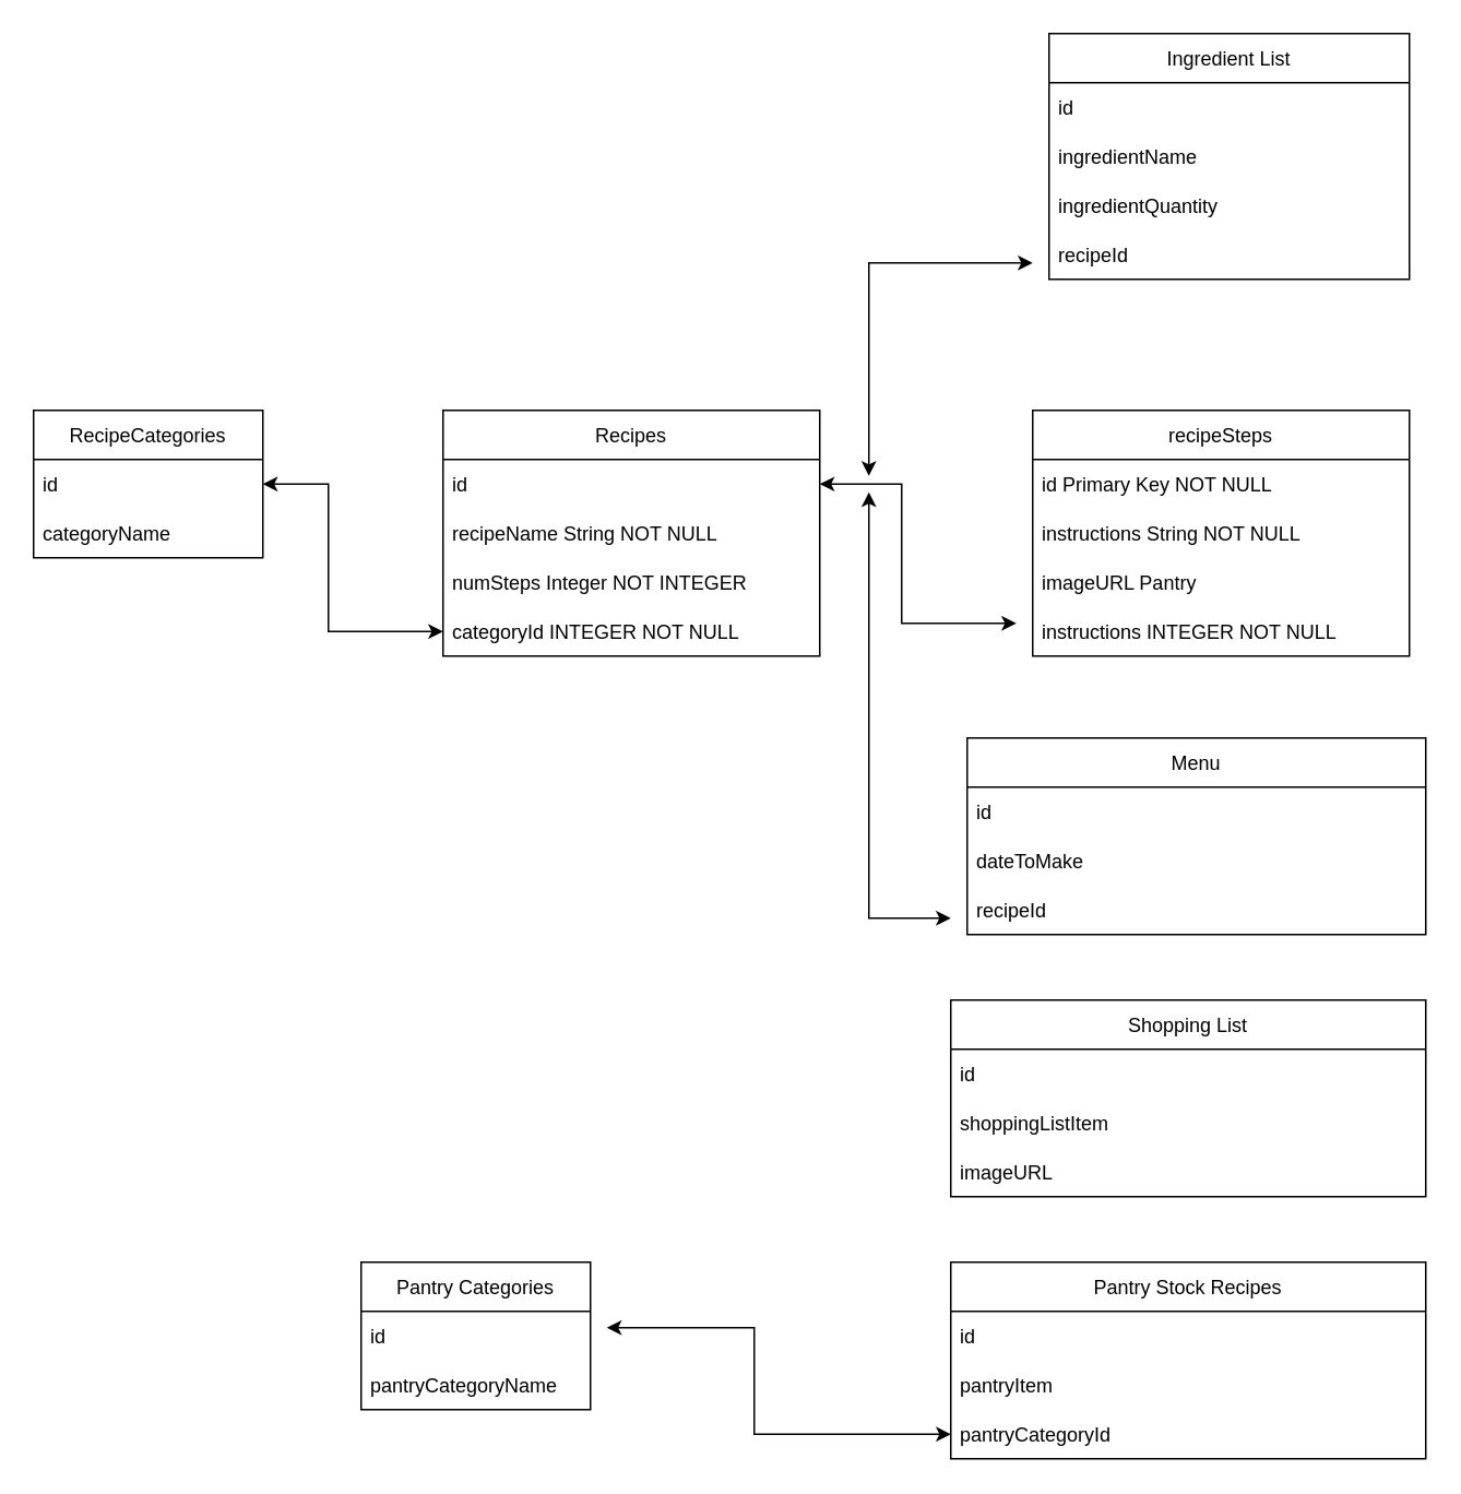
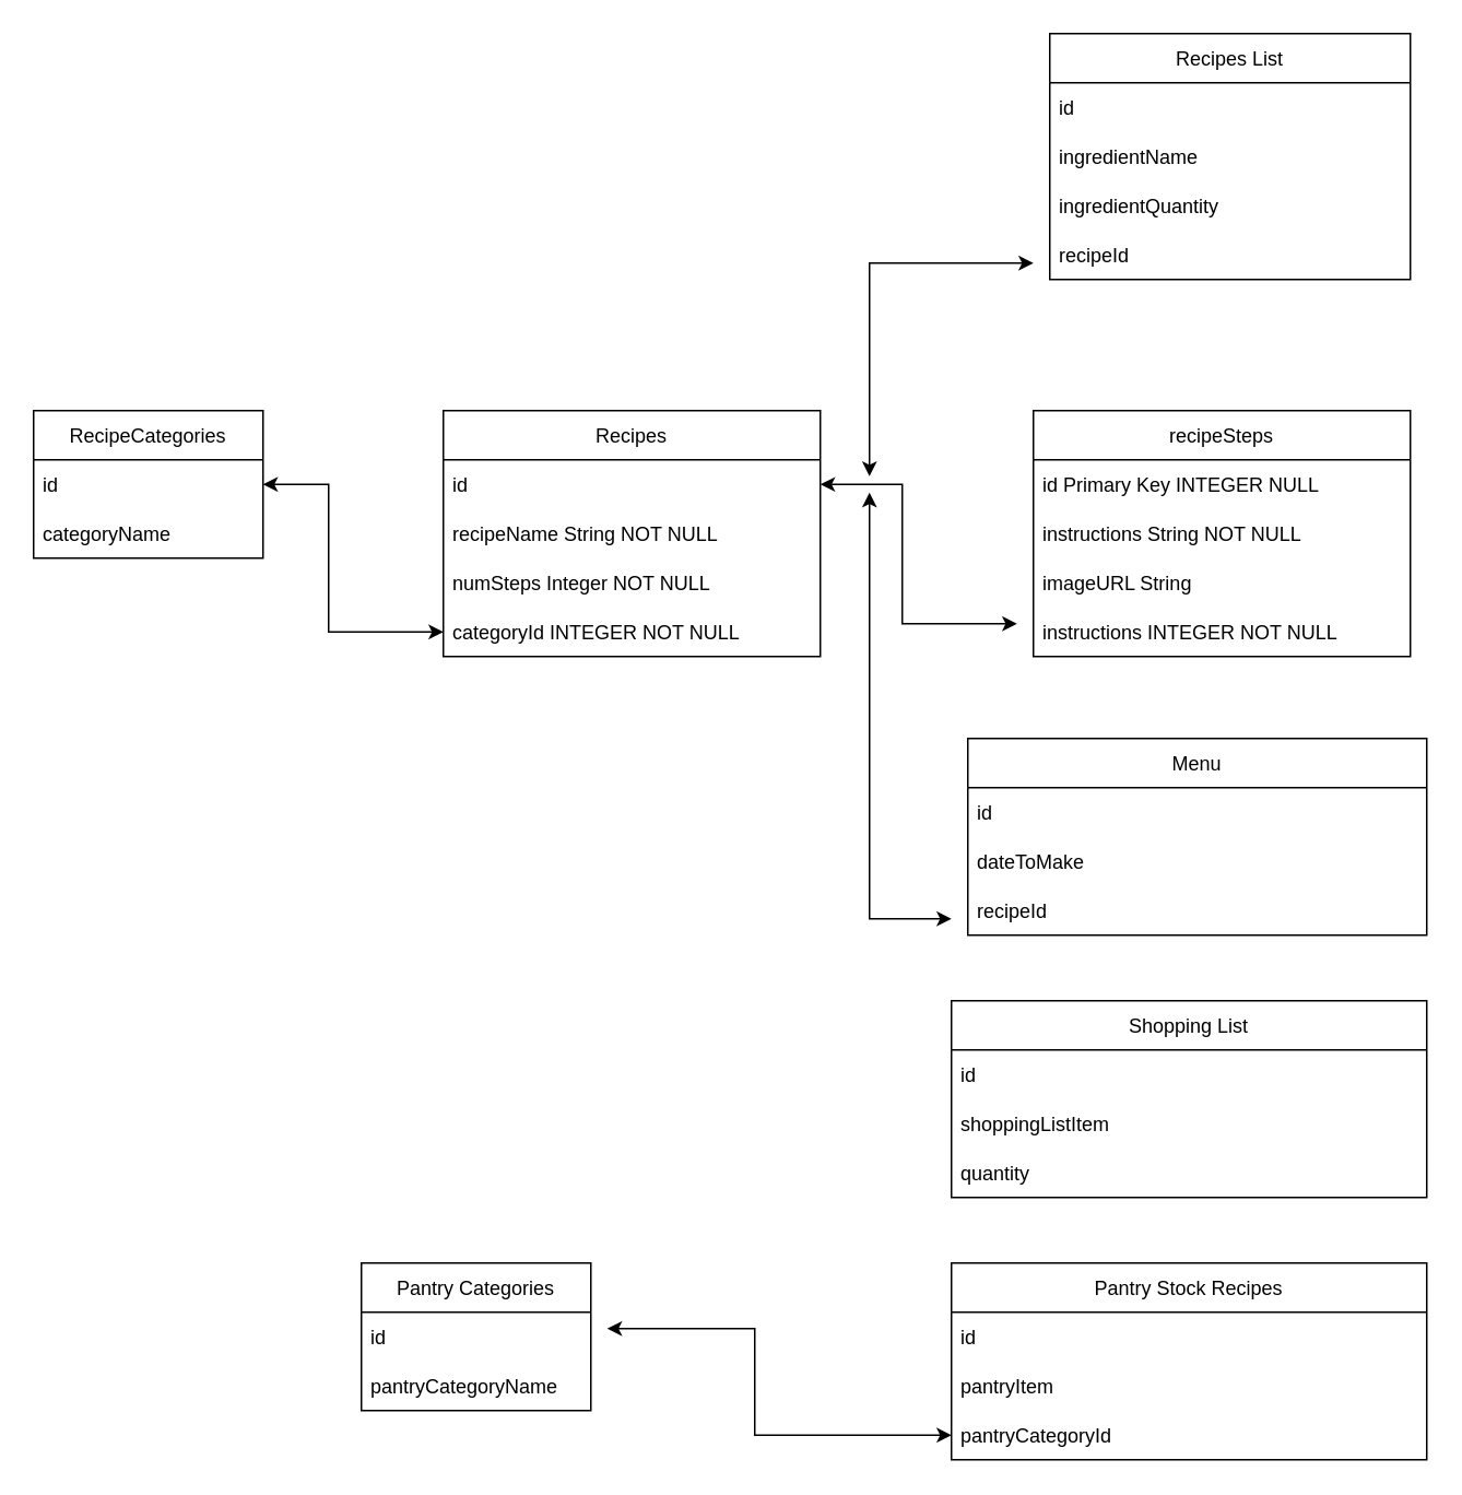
  <mxCell id="0" />
  <mxCell id="1" parent="0" />
  <mxCell id="2" value="Recipes" style="swimlane;fontStyle=0;childLayout=stackLayout;horizontal=1;startSize=30;horizontalStack=0;resizeParent=1;resizeParentMax=0;resizeLast=0;collapsible=1;marginBottom=0;" vertex="1" parent="1"><mxGeometry x="270" y="250" width="230" height="150" as="geometry" /></mxCell>
  <mxCell id="3" value="id" style="text;strokeColor=none;fillColor=none;align=left;verticalAlign=middle;spacingLeft=4;spacingRight=4;overflow=hidden;points=[[0,0.5],[1,0.5]];portConstraint=eastwest;rotatable=0;" vertex="1" parent="2"><mxGeometry y="30" width="230" height="30" as="geometry" /></mxCell>
  <mxCell id="4" value="recipeName String NOT NULL" style="text;strokeColor=none;fillColor=none;align=left;verticalAlign=middle;spacingLeft=4;spacingRight=4;overflow=hidden;points=[[0,0.5],[1,0.5]];portConstraint=eastwest;rotatable=0;" vertex="1" parent="2"><mxGeometry y="60" width="230" height="30" as="geometry" /></mxCell>
- <mxCell id="5" value="numSteps Integer NOT INTEGER" style="text;strokeColor=none;fillColor=none;align=left;verticalAlign=middle;spacingLeft=4;spacingRight=4;overflow=hidden;points=[[0,0.5],[1,0.5]];portConstraint=eastwest;rotatable=0;" vertex="1" parent="2"><mxGeometry y="90" width="230" height="30" as="geometry" /></mxCell>
+ <mxCell id="5" value="numSteps Integer NOT NULL" style="text;strokeColor=none;fillColor=none;align=left;verticalAlign=middle;spacingLeft=4;spacingRight=4;overflow=hidden;points=[[0,0.5],[1,0.5]];portConstraint=eastwest;rotatable=0;" vertex="1" parent="2"><mxGeometry y="90" width="230" height="30" as="geometry" /></mxCell>
  <mxCell id="6" value="categoryId INTEGER NOT NULL" style="text;strokeColor=none;fillColor=none;align=left;verticalAlign=middle;spacingLeft=4;spacingRight=4;overflow=hidden;points=[[0,0.5],[1,0.5]];portConstraint=eastwest;rotatable=0;" vertex="1" parent="2"><mxGeometry y="120" width="230" height="30" as="geometry" /></mxCell>
  <mxCell id="7" value="recipeSteps" style="swimlane;fontStyle=0;childLayout=stackLayout;horizontal=1;startSize=30;horizontalStack=0;resizeParent=1;resizeParentMax=0;resizeLast=0;collapsible=1;marginBottom=0;" vertex="1" parent="1"><mxGeometry x="630" y="250" width="230" height="150" as="geometry" /></mxCell>
- <mxCell id="8" value="id Primary Key NOT NULL" style="text;strokeColor=none;fillColor=none;align=left;verticalAlign=middle;spacingLeft=4;spacingRight=4;overflow=hidden;points=[[0,0.5],[1,0.5]];portConstraint=eastwest;rotatable=0;" vertex="1" parent="7"><mxGeometry y="30" width="230" height="30" as="geometry" /></mxCell>
+ <mxCell id="8" value="id Primary Key INTEGER NULL" style="text;strokeColor=none;fillColor=none;align=left;verticalAlign=middle;spacingLeft=4;spacingRight=4;overflow=hidden;points=[[0,0.5],[1,0.5]];portConstraint=eastwest;rotatable=0;" vertex="1" parent="7"><mxGeometry y="30" width="230" height="30" as="geometry" /></mxCell>
  <mxCell id="9" value="instructions String NOT NULL" style="text;strokeColor=none;fillColor=none;align=left;verticalAlign=middle;spacingLeft=4;spacingRight=4;overflow=hidden;points=[[0,0.5],[1,0.5]];portConstraint=eastwest;rotatable=0;" vertex="1" parent="7"><mxGeometry y="60" width="230" height="30" as="geometry" /></mxCell>
- <mxCell id="10" value="imageURL Pantry " style="text;strokeColor=none;fillColor=none;align=left;verticalAlign=middle;spacingLeft=4;spacingRight=4;overflow=hidden;points=[[0,0.5],[1,0.5]];portConstraint=eastwest;rotatable=0;" vertex="1" parent="7"><mxGeometry y="90" width="230" height="30" as="geometry" /></mxCell>
+ <mxCell id="10" value="imageURL String " style="text;strokeColor=none;fillColor=none;align=left;verticalAlign=middle;spacingLeft=4;spacingRight=4;overflow=hidden;points=[[0,0.5],[1,0.5]];portConstraint=eastwest;rotatable=0;" vertex="1" parent="7"><mxGeometry y="90" width="230" height="30" as="geometry" /></mxCell>
  <mxCell id="11" value="instructions INTEGER NOT NULL" style="text;strokeColor=none;fillColor=none;align=left;verticalAlign=middle;spacingLeft=4;spacingRight=4;overflow=hidden;points=[[0,0.5],[1,0.5]];portConstraint=eastwest;rotatable=0;" vertex="1" parent="7"><mxGeometry y="120" width="230" height="30" as="geometry" /></mxCell>
  <mxCell id="12" value="RecipeCategories" style="swimlane;fontStyle=0;childLayout=stackLayout;horizontal=1;startSize=30;horizontalStack=0;resizeParent=1;resizeParentMax=0;resizeLast=0;collapsible=1;marginBottom=0;" vertex="1" parent="1"><mxGeometry y="250" width="140" height="90" as="geometry" x="20" /></mxCell>
  <mxCell id="13" value="id" style="text;strokeColor=none;fillColor=none;align=left;verticalAlign=middle;spacingLeft=4;spacingRight=4;overflow=hidden;points=[[0,0.5],[1,0.5]];portConstraint=eastwest;rotatable=0;" vertex="1" parent="12"><mxGeometry y="30" width="140" height="30" as="geometry" /></mxCell>
  <mxCell id="14" value="categoryName" style="text;strokeColor=none;fillColor=none;align=left;verticalAlign=middle;spacingLeft=4;spacingRight=4;overflow=hidden;points=[[0,0.5],[1,0.5]];portConstraint=eastwest;rotatable=0;" vertex="1" parent="12"><mxGeometry y="60" width="140" height="30" as="geometry" /></mxCell>
  <mxCell id="15" value="" style="endArrow=classic;startArrow=classic;html=1;rounded=0;exitX=1;exitY=0.5;exitDx=0;exitDy=0;entryX=0;entryY=0.5;entryDx=0;entryDy=0;" edge="1" parent="1" source="13" target="6"><mxGeometry width="50" height="50" relative="1" as="geometry"><mxPoint x="370" y="360" as="sourcePoint" /><mxPoint x="210" y="295" as="targetPoint" /><Array as="points"><mxPoint x="200" y="295" /><mxPoint x="200" y="385" /></Array></mxGeometry></mxCell>
  <mxCell id="16" value="" style="endArrow=classic;startArrow=classic;html=1;rounded=0;exitX=1;exitY=0.5;exitDx=0;exitDy=0;" edge="1" parent="1" source="3"><mxGeometry width="50" height="50" relative="1" as="geometry"><mxPoint x="520" y="380" as="sourcePoint" /><mxPoint x="620" y="380" as="targetPoint" /><Array as="points"><mxPoint x="550" y="295" /><mxPoint x="550" y="380" /></Array></mxGeometry></mxCell>
  <mxCell id="17" value="Menu" style="swimlane;fontStyle=0;childLayout=stackLayout;horizontal=1;startSize=30;horizontalStack=0;resizeParent=1;resizeParentMax=0;resizeLast=0;collapsible=1;marginBottom=0;" vertex="1" parent="1"><mxGeometry x="590" y="450" width="280" height="120" as="geometry" /></mxCell>
  <mxCell id="18" value="id" style="text;strokeColor=none;fillColor=none;align=left;verticalAlign=middle;spacingLeft=4;spacingRight=4;overflow=hidden;points=[[0,0.5],[1,0.5]];portConstraint=eastwest;rotatable=0;" vertex="1" parent="17"><mxGeometry y="30" width="280" height="30" as="geometry" /></mxCell>
  <mxCell id="19" value="dateToMake" style="text;strokeColor=none;fillColor=none;align=left;verticalAlign=middle;spacingLeft=4;spacingRight=4;overflow=hidden;points=[[0,0.5],[1,0.5]];portConstraint=eastwest;rotatable=0;" vertex="1" parent="17"><mxGeometry y="60" width="280" height="30" as="geometry" /></mxCell>
  <mxCell id="20" value="recipeId" style="text;strokeColor=none;fillColor=none;align=left;verticalAlign=middle;spacingLeft=4;spacingRight=4;overflow=hidden;points=[[0,0.5],[1,0.5]];portConstraint=eastwest;rotatable=0;" vertex="1" parent="17"><mxGeometry y="90" width="280" height="30" as="geometry" /></mxCell>
  <mxCell id="21" value="" style="endArrow=classic;startArrow=classic;html=1;rounded=0;" edge="1" parent="1"><mxGeometry width="50" height="50" relative="1" as="geometry"><mxPoint x="530" y="300" as="sourcePoint" /><mxPoint x="580" y="560" as="targetPoint" /><Array as="points"><mxPoint x="530" y="560" /></Array></mxGeometry></mxCell>
  <mxCell id="22" value="Shopping List" style="swimlane;fontStyle=0;childLayout=stackLayout;horizontal=1;startSize=30;horizontalStack=0;resizeParent=1;resizeParentMax=0;resizeLast=0;collapsible=1;marginBottom=0;" vertex="1" parent="1"><mxGeometry x="580" y="610" width="290" height="120" as="geometry" /></mxCell>
  <mxCell id="23" value="id" style="text;strokeColor=none;fillColor=none;align=left;verticalAlign=middle;spacingLeft=4;spacingRight=4;overflow=hidden;points=[[0,0.5],[1,0.5]];portConstraint=eastwest;rotatable=0;" vertex="1" parent="22"><mxGeometry y="30" width="290" height="30" as="geometry" /></mxCell>
  <mxCell id="24" value="shoppingListItem" style="text;strokeColor=none;fillColor=none;align=left;verticalAlign=middle;spacingLeft=4;spacingRight=4;overflow=hidden;points=[[0,0.5],[1,0.5]];portConstraint=eastwest;rotatable=0;" vertex="1" parent="22"><mxGeometry y="60" width="290" height="30" as="geometry" /></mxCell>
- <mxCell id="25" value="imageURL " style="text;strokeColor=none;fillColor=none;align=left;verticalAlign=middle;spacingLeft=4;spacingRight=4;overflow=hidden;points=[[0,0.5],[1,0.5]];portConstraint=eastwest;rotatable=0;" vertex="1" parent="22"><mxGeometry y="90" width="290" height="30" as="geometry" /></mxCell>
+ <mxCell id="25" value="quantity " style="text;strokeColor=none;fillColor=none;align=left;verticalAlign=middle;spacingLeft=4;spacingRight=4;overflow=hidden;points=[[0,0.5],[1,0.5]];portConstraint=eastwest;rotatable=0;" vertex="1" parent="22"><mxGeometry y="90" width="290" height="30" as="geometry" /></mxCell>
  <mxCell id="26" value="Pantry Stock Recipes" style="swimlane;fontStyle=0;childLayout=stackLayout;horizontal=1;startSize=30;horizontalStack=0;resizeParent=1;resizeParentMax=0;resizeLast=0;collapsible=1;marginBottom=0;" vertex="1" parent="1"><mxGeometry x="580" y="770" width="290" height="120" as="geometry" /></mxCell>
  <mxCell id="27" value="id" style="text;strokeColor=none;fillColor=none;align=left;verticalAlign=middle;spacingLeft=4;spacingRight=4;overflow=hidden;points=[[0,0.5],[1,0.5]];portConstraint=eastwest;rotatable=0;" vertex="1" parent="26"><mxGeometry y="30" width="290" height="30" as="geometry" /></mxCell>
  <mxCell id="28" value="pantryItem" style="text;strokeColor=none;fillColor=none;align=left;verticalAlign=middle;spacingLeft=4;spacingRight=4;overflow=hidden;points=[[0,0.5],[1,0.5]];portConstraint=eastwest;rotatable=0;" vertex="1" parent="26"><mxGeometry y="60" width="290" height="30" as="geometry" /></mxCell>
  <mxCell id="29" value="pantryCategoryId" style="text;strokeColor=none;fillColor=none;align=left;verticalAlign=middle;spacingLeft=4;spacingRight=4;overflow=hidden;points=[[0,0.5],[1,0.5]];portConstraint=eastwest;rotatable=0;" vertex="1" parent="26"><mxGeometry y="90" width="290" height="30" as="geometry" /></mxCell>
  <mxCell id="30" value="Pantry Categories" style="swimlane;fontStyle=0;childLayout=stackLayout;horizontal=1;startSize=30;horizontalStack=0;resizeParent=1;resizeParentMax=0;resizeLast=0;collapsible=1;marginBottom=0;" vertex="1" parent="1"><mxGeometry x="220" y="770" width="140" height="90" as="geometry" /></mxCell>
  <mxCell id="31" value="id" style="text;strokeColor=none;fillColor=none;align=left;verticalAlign=middle;spacingLeft=4;spacingRight=4;overflow=hidden;points=[[0,0.5],[1,0.5]];portConstraint=eastwest;rotatable=0;" vertex="1" parent="30"><mxGeometry y="30" width="140" height="30" as="geometry" /></mxCell>
  <mxCell id="32" value="pantryCategoryName" style="text;strokeColor=none;fillColor=none;align=left;verticalAlign=middle;spacingLeft=4;spacingRight=4;overflow=hidden;points=[[0,0.5],[1,0.5]];portConstraint=eastwest;rotatable=0;" vertex="1" parent="30"><mxGeometry y="60" width="140" height="30" as="geometry" /></mxCell>
  <mxCell id="33" value="" style="endArrow=classic;startArrow=classic;html=1;rounded=0;entryX=0;entryY=0.5;entryDx=0;entryDy=0;" edge="1" parent="1" target="29"><mxGeometry width="50" height="50" relative="1" as="geometry"><mxPoint x="370" y="810" as="sourcePoint" /><mxPoint x="490" y="610" as="targetPoint" /><Array as="points"><mxPoint x="460" y="810" /><mxPoint x="460" y="875" /></Array></mxGeometry></mxCell>
- <mxCell id="34" value="Ingredient List" style="swimlane;fontStyle=0;childLayout=stackLayout;horizontal=1;startSize=30;horizontalStack=0;resizeParent=1;resizeParentMax=0;resizeLast=0;collapsible=1;marginBottom=0;" vertex="1" parent="1"><mxGeometry x="640" y="20" width="220" height="150" as="geometry" /></mxCell>
+ <mxCell id="34" value="Recipes List" style="swimlane;fontStyle=0;childLayout=stackLayout;horizontal=1;startSize=30;horizontalStack=0;resizeParent=1;resizeParentMax=0;resizeLast=0;collapsible=1;marginBottom=0;" vertex="1" parent="1"><mxGeometry x="640" y="20" width="220" height="150" as="geometry" /></mxCell>
  <mxCell id="35" value="id" style="text;strokeColor=none;fillColor=none;align=left;verticalAlign=middle;spacingLeft=4;spacingRight=4;overflow=hidden;points=[[0,0.5],[1,0.5]];portConstraint=eastwest;rotatable=0;" vertex="1" parent="34"><mxGeometry y="30" width="220" height="30" as="geometry" /></mxCell>
  <mxCell id="36" value="ingredientName" style="text;strokeColor=none;fillColor=none;align=left;verticalAlign=middle;spacingLeft=4;spacingRight=4;overflow=hidden;points=[[0,0.5],[1,0.5]];portConstraint=eastwest;rotatable=0;" vertex="1" parent="34"><mxGeometry y="60" width="220" height="30" as="geometry" /></mxCell>
  <mxCell id="37" value="ingredientQuantity" style="text;strokeColor=none;fillColor=none;align=left;verticalAlign=middle;spacingLeft=4;spacingRight=4;overflow=hidden;points=[[0,0.5],[1,0.5]];portConstraint=eastwest;rotatable=0;" vertex="1" parent="34"><mxGeometry y="90" width="220" height="30" as="geometry" /></mxCell>
  <mxCell id="38" value="recipeId" style="text;strokeColor=none;fillColor=none;align=left;verticalAlign=middle;spacingLeft=4;spacingRight=4;overflow=hidden;points=[[0,0.5],[1,0.5]];portConstraint=eastwest;rotatable=0;" vertex="1" parent="34"><mxGeometry y="120" width="220" height="30" as="geometry" /></mxCell>
  <mxCell id="39" value="" style="endArrow=classic;startArrow=classic;html=1;rounded=0;" edge="1" parent="1"><mxGeometry width="50" height="50" relative="1" as="geometry"><mxPoint x="530" y="290" as="sourcePoint" /><mxPoint x="630" y="160" as="targetPoint" /><Array as="points"><mxPoint x="530" y="160" /></Array></mxGeometry></mxCell>
